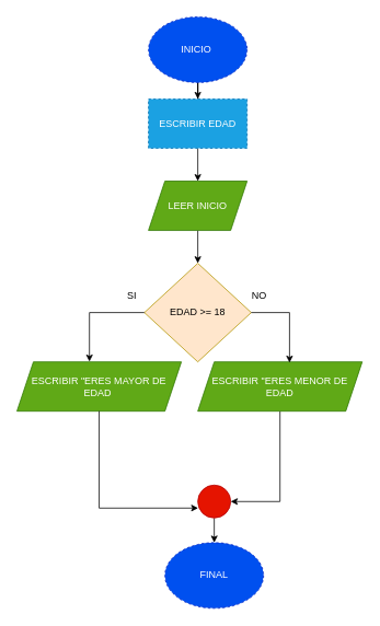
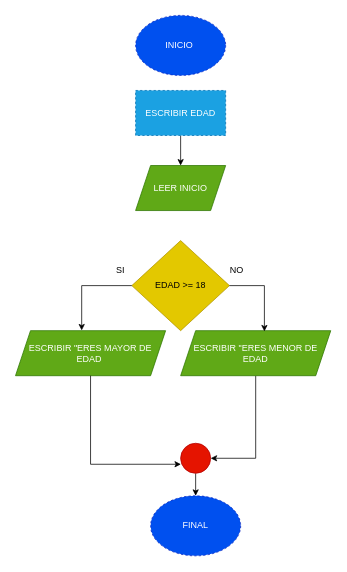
  <mxCell id="0" />
  <mxCell id="1" parent="0" />
- <mxCell id="2" value="" style="edgeStyle=orthogonalEdgeStyle;rounded=0;orthogonalLoop=1;jettySize=auto;html=1;" parent="1" source="3" target="10" edge="1"><mxGeometry relative="1" as="geometry" /></mxCell>
  <mxCell id="3" value="INICIO&amp;nbsp;" style="ellipse;whiteSpace=wrap;html=1;fillColor=#0050ef;fontColor=#ffffff;strokeColor=#001DBC;dashed=1;" parent="1" vertex="1"><mxGeometry x="180" y="20" width="120" height="80" as="geometry" /></mxCell>
  <mxCell id="4" value="FINAL" style="ellipse;whiteSpace=wrap;html=1;fillColor=#0050ef;fontColor=#ffffff;strokeColor=#001DBC;dashed=1;" parent="1" vertex="1"><mxGeometry x="200" y="660" width="120" height="80" as="geometry" /></mxCell>
- <mxCell id="5" value="" style="edgeStyle=orthogonalEdgeStyle;rounded=0;orthogonalLoop=1;jettySize=auto;html=1;" parent="1" source="6" target="7" edge="1"><mxGeometry relative="1" as="geometry" /></mxCell>
  <mxCell id="6" value="LEER INICIO" style="shape=parallelogram;perimeter=parallelogramPerimeter;whiteSpace=wrap;html=1;fixedSize=1;fillColor=#60a917;fontColor=#ffffff;strokeColor=#2D7600;" parent="1" vertex="1"><mxGeometry x="180" y="220" width="120" height="60" as="geometry" /></mxCell>
- <mxCell id="7" value="EDAD &amp;gt;= 18" style="rhombus;whiteSpace=wrap;html=1;fillColor=#ffe6cc;fontColor=#000000;strokeColor=#B09500;" parent="1" vertex="1"><mxGeometry x="175" y="320" width="130" height="120" as="geometry" /></mxCell>
+ <mxCell id="7" value="EDAD &amp;gt;= 18" style="rhombus;whiteSpace=wrap;html=1;fillColor=#e3c800;fontColor=#000000;strokeColor=#B09500;" parent="1" vertex="1"><mxGeometry x="175" y="320" width="130" height="120" as="geometry" /></mxCell>
  <mxCell id="8" value="ESCRIBIR &quot;ERES MAYOR DE EDAD&amp;nbsp;" style="shape=parallelogram;perimeter=parallelogramPerimeter;whiteSpace=wrap;html=1;fixedSize=1;fillColor=#60a917;fontColor=#ffffff;strokeColor=#2D7600;" parent="1" vertex="1"><mxGeometry y="440" width="200" height="60" as="geometry" x="20" /></mxCell>
  <mxCell id="9" value="" style="edgeStyle=orthogonalEdgeStyle;rounded=0;orthogonalLoop=1;jettySize=auto;html=1;" parent="1" source="10" target="6" edge="1"><mxGeometry relative="1" as="geometry" /></mxCell>
  <mxCell id="10" value="ESCRIBIR EDAD" style="rounded=0;whiteSpace=wrap;html=1;fillColor=#1ba1e2;fontColor=#ffffff;strokeColor=#006EAF;dashed=1;" parent="1" vertex="1"><mxGeometry x="180" y="120" width="120" height="60" as="geometry" /></mxCell>
  <mxCell id="11" value="SI" style="text;html=1;strokeColor=none;fillColor=none;align=center;verticalAlign=middle;whiteSpace=wrap;rounded=0;" parent="1" vertex="1"><mxGeometry x="135" y="350" width="50" height="20" as="geometry" /></mxCell>
  <mxCell id="12" value="NO" style="text;html=1;strokeColor=none;fillColor=none;align=center;verticalAlign=middle;whiteSpace=wrap;rounded=0;" parent="1" vertex="1"><mxGeometry x="300" y="350" width="30" height="20" as="geometry" /></mxCell>
  <mxCell id="13" style="edgeStyle=orthogonalEdgeStyle;rounded=0;orthogonalLoop=1;jettySize=auto;html=1;exitX=0;exitY=0.5;exitDx=0;exitDy=0;entryX=0.441;entryY=-0.005;entryDx=0;entryDy=0;entryPerimeter=0;" parent="1" source="7" target="8" edge="1"><mxGeometry relative="1" as="geometry" /></mxCell>
  <mxCell id="14" style="edgeStyle=orthogonalEdgeStyle;rounded=0;orthogonalLoop=1;jettySize=auto;html=1;exitX=0.5;exitY=1;exitDx=0;exitDy=0;entryX=0.5;entryY=0;entryDx=0;entryDy=0;" parent="1" source="15" target="4" edge="1"><mxGeometry relative="1" as="geometry" /></mxCell>
  <mxCell id="15" value="" style="ellipse;whiteSpace=wrap;html=1;aspect=fixed;fillColor=#e51400;fontColor=#ffffff;strokeColor=#B20000;" parent="1" vertex="1"><mxGeometry x="240" y="590" width="40" height="40" as="geometry" /></mxCell>
  <mxCell id="16" style="edgeStyle=orthogonalEdgeStyle;rounded=0;orthogonalLoop=1;jettySize=auto;html=1;exitX=0.5;exitY=1;exitDx=0;exitDy=0;entryX=0.011;entryY=0.699;entryDx=0;entryDy=0;entryPerimeter=0;" parent="1" source="8" target="15" edge="1"><mxGeometry relative="1" as="geometry" /></mxCell>
  <mxCell id="17" style="edgeStyle=orthogonalEdgeStyle;rounded=0;orthogonalLoop=1;jettySize=auto;html=1;exitX=0.5;exitY=1;exitDx=0;exitDy=0;entryX=1;entryY=0.5;entryDx=0;entryDy=0;" edge="1" parent="1" source="18" target="15"><mxGeometry relative="1" as="geometry" /></mxCell>
  <mxCell id="18" value="ESCRIBIR &quot;ERES MENOR DE EDAD" style="shape=parallelogram;perimeter=parallelogramPerimeter;whiteSpace=wrap;html=1;fixedSize=1;fillColor=#60a917;fontColor=#ffffff;strokeColor=#2D7600;" vertex="1" parent="1"><mxGeometry x="240" y="440" width="200" height="60" as="geometry" /></mxCell>
  <mxCell id="19" style="edgeStyle=orthogonalEdgeStyle;rounded=0;orthogonalLoop=1;jettySize=auto;html=1;exitX=1;exitY=0.5;exitDx=0;exitDy=0;entryX=0.558;entryY=0.017;entryDx=0;entryDy=0;entryPerimeter=0;" edge="1" parent="1" source="7" target="18"><mxGeometry relative="1" as="geometry" /></mxCell>
